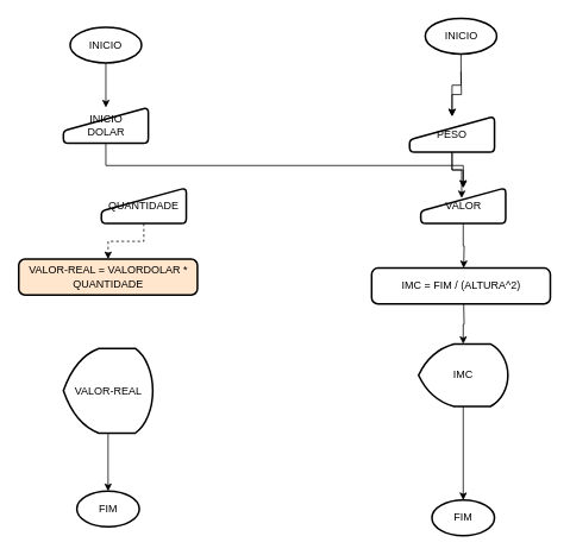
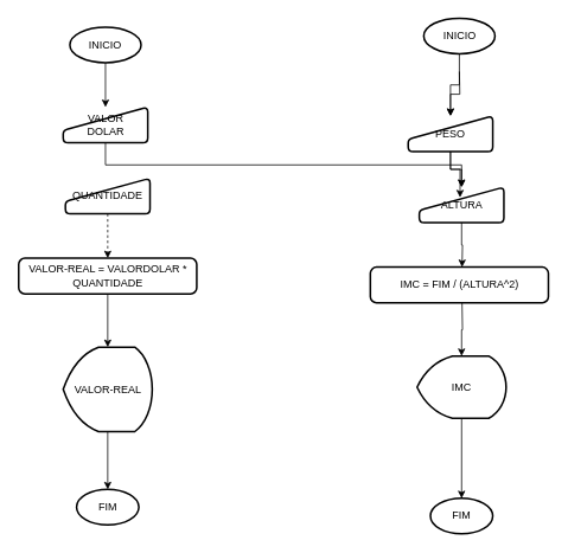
  <mxCell id="0" />
  <mxCell id="1" parent="0" />
  <mxCell id="2" value="FIM" style="strokeWidth=2;html=1;shape=mxgraph.flowchart.start_1;whiteSpace=wrap;" vertex="1" parent="1"><mxGeometry x="85.5" y="550" width="70" height="40" as="geometry" /></mxCell>
  <mxCell id="3" style="edgeStyle=orthogonalEdgeStyle;rounded=0;orthogonalLoop=1;jettySize=auto;html=1;exitX=0.5;exitY=1;exitDx=0;exitDy=0;exitPerimeter=0;entryX=0.5;entryY=0;entryDx=0;entryDy=0;" edge="1" parent="1" source="4" target="5"><mxGeometry relative="1" as="geometry" /></mxCell>
  <mxCell id="4" value="INICIO" style="strokeWidth=2;html=1;shape=mxgraph.flowchart.start_1;whiteSpace=wrap;" vertex="1" parent="1"><mxGeometry x="78" y="30" width="80" height="40" as="geometry" /></mxCell>
- <mxCell id="5" value="INICIO&lt;div&gt;DOLAR&lt;/div&gt;" style="html=1;strokeWidth=2;shape=manualInput;whiteSpace=wrap;rounded=1;size=26;arcSize=11;" vertex="1" parent="1"><mxGeometry x="70.5" y="120" width="95" height="40" as="geometry" /></mxCell>
+ <mxCell id="5" value="VALOR&lt;div&gt;DOLAR&lt;/div&gt;" style="html=1;strokeWidth=2;shape=manualInput;whiteSpace=wrap;rounded=1;size=26;arcSize=11;" vertex="1" parent="1"><mxGeometry x="70.5" y="120" width="95" height="40" as="geometry" /></mxCell>
  <mxCell id="6" style="edgeStyle=orthogonalEdgeStyle;rounded=0;orthogonalLoop=1;jettySize=auto;html=1;exitX=0.5;exitY=1;exitDx=0;exitDy=0;entryX=0.5;entryY=0;entryDx=0;entryDy=0;dashed=1;" edge="1" parent="1" source="7" target="8"><mxGeometry relative="1" as="geometry" /></mxCell>
- <mxCell id="7" value="QUANTIDADE" style="html=1;strokeWidth=2;shape=manualInput;whiteSpace=wrap;rounded=1;size=26;arcSize=11;" vertex="1" parent="1"><mxGeometry x="113" y="210" width="95" height="40" as="geometry" /></mxCell>
- <mxCell id="8" value="VALOR-REAL = VALORDOLAR * QUANTIDADE" style="rounded=1;whiteSpace=wrap;html=1;absoluteArcSize=1;arcSize=14;strokeWidth=2;fillColor=#ffe6cc;" vertex="1" parent="1"><mxGeometry x="20.5" y="290" width="200" height="40" as="geometry" /></mxCell>
+ <mxCell id="7" value="QUANTIDADE" style="html=1;strokeWidth=2;shape=manualInput;whiteSpace=wrap;rounded=1;size=26;arcSize=11;" vertex="1" parent="1"><mxGeometry x="73" y="200" width="95" height="40" as="geometry" /></mxCell>
+ <mxCell id="8" value="VALOR-REAL = VALORDOLAR * QUANTIDADE" style="rounded=1;whiteSpace=wrap;html=1;absoluteArcSize=1;arcSize=14;strokeWidth=2;" vertex="1" parent="1"><mxGeometry x="20.5" y="290" width="200" height="40" as="geometry" /></mxCell>
  <mxCell id="9" value="VALOR-REAL" style="strokeWidth=2;html=1;shape=mxgraph.flowchart.display;whiteSpace=wrap;" vertex="1" parent="1"><mxGeometry x="70.5" y="390" width="100" height="95" as="geometry" /></mxCell>
  <mxCell id="10" style="edgeStyle=orthogonalEdgeStyle;rounded=0;orthogonalLoop=1;jettySize=auto;html=1;exitX=0.5;exitY=1;exitDx=0;exitDy=0;" edge="1" parent="1" source="5" target="18"><mxGeometry relative="1" as="geometry" /></mxCell>
+ <mxCell id="11" style="edgeStyle=orthogonalEdgeStyle;rounded=0;orthogonalLoop=1;jettySize=auto;html=1;exitX=0.5;exitY=1;exitDx=0;exitDy=0;entryX=0.5;entryY=0;entryDx=0;entryDy=0;entryPerimeter=0;" edge="1" parent="1" source="8" target="9"><mxGeometry relative="1" as="geometry" /></mxCell>
  <mxCell id="12" style="edgeStyle=orthogonalEdgeStyle;rounded=0;orthogonalLoop=1;jettySize=auto;html=1;exitX=0.5;exitY=1;exitDx=0;exitDy=0;exitPerimeter=0;entryX=0.5;entryY=0;entryDx=0;entryDy=0;entryPerimeter=0;" edge="1" parent="1" source="9" target="2"><mxGeometry relative="1" as="geometry" /></mxCell>
  <mxCell id="13" value="FIM" style="strokeWidth=2;html=1;shape=mxgraph.flowchart.start_1;whiteSpace=wrap;" vertex="1" parent="1"><mxGeometry x="483" y="560" width="70" height="40" as="geometry" /></mxCell>
  <mxCell id="14" style="edgeStyle=orthogonalEdgeStyle;rounded=0;orthogonalLoop=1;jettySize=auto;html=1;exitX=0.5;exitY=1;exitDx=0;exitDy=0;exitPerimeter=0;entryX=0.5;entryY=0;entryDx=0;entryDy=0;" edge="1" parent="1" target="16"><mxGeometry relative="1" as="geometry"><mxPoint x="515.5" y="80" as="sourcePoint" /></mxGeometry></mxCell>
  <mxCell id="15" value="" style="edgeStyle=orthogonalEdgeStyle;rounded=0;orthogonalLoop=1;jettySize=auto;html=1;" edge="1" parent="1" source="16" target="18"><mxGeometry relative="1" as="geometry" /></mxCell>
  <mxCell id="16" value="PESO" style="html=1;strokeWidth=2;shape=manualInput;whiteSpace=wrap;rounded=1;size=26;arcSize=11;" vertex="1" parent="1"><mxGeometry x="458" y="130" width="95" height="40" as="geometry" /></mxCell>
  <mxCell id="17" style="edgeStyle=orthogonalEdgeStyle;rounded=0;orthogonalLoop=1;jettySize=auto;html=1;exitX=0.5;exitY=1;exitDx=0;exitDy=0;entryX=0.5;entryY=0;entryDx=0;entryDy=0;" edge="1" parent="1" source="18"><mxGeometry relative="1" as="geometry"><mxPoint x="518.5" y="300" as="targetPoint" /></mxGeometry></mxCell>
- <mxCell id="18" value="VALOR" style="html=1;strokeWidth=2;shape=manualInput;whiteSpace=wrap;rounded=1;size=26;arcSize=11;" vertex="1" parent="1"><mxGeometry x="470.5" y="210" width="95" height="40" as="geometry" /></mxCell>
- <mxCell id="19" value="IMC" style="strokeWidth=2;html=1;shape=mxgraph.flowchart.display;whiteSpace=wrap;" vertex="1" parent="1"><mxGeometry x="468" y="385" width="100" height="70" as="geometry" /></mxCell>
+ <mxCell id="18" value="ALTURA" style="html=1;strokeWidth=2;shape=manualInput;whiteSpace=wrap;rounded=1;size=26;arcSize=11;" vertex="1" parent="1"><mxGeometry x="470.5" y="210" width="95" height="40" as="geometry" /></mxCell>
+ <mxCell id="19" value="IMC" style="strokeWidth=2;html=1;shape=mxgraph.flowchart.display;whiteSpace=wrap;" vertex="1" parent="1"><mxGeometry x="468" y="400" width="100" height="70" as="geometry" /></mxCell>
  <mxCell id="20" style="edgeStyle=orthogonalEdgeStyle;rounded=0;orthogonalLoop=1;jettySize=auto;html=1;exitX=0.5;exitY=1;exitDx=0;exitDy=0;entryX=0.482;entryY=0.289;entryDx=0;entryDy=0;entryPerimeter=0;" edge="1" parent="1" source="16" target="18"><mxGeometry relative="1" as="geometry" /></mxCell>
  <mxCell id="21" style="edgeStyle=orthogonalEdgeStyle;rounded=0;orthogonalLoop=1;jettySize=auto;html=1;exitX=0.5;exitY=1;exitDx=0;exitDy=0;entryX=0.5;entryY=0;entryDx=0;entryDy=0;entryPerimeter=0;" edge="1" parent="1" target="19"><mxGeometry relative="1" as="geometry"><mxPoint x="518.5" y="340" as="sourcePoint" /></mxGeometry></mxCell>
  <mxCell id="22" style="edgeStyle=orthogonalEdgeStyle;rounded=0;orthogonalLoop=1;jettySize=auto;html=1;exitX=0.5;exitY=1;exitDx=0;exitDy=0;exitPerimeter=0;entryX=0.5;entryY=0;entryDx=0;entryDy=0;entryPerimeter=0;" edge="1" parent="1" source="19" target="13"><mxGeometry relative="1" as="geometry" /></mxCell>
  <mxCell id="23" style="edgeStyle=orthogonalEdgeStyle;rounded=0;orthogonalLoop=1;jettySize=auto;html=1;exitX=0.5;exitY=1;exitDx=0;exitDy=0;exitPerimeter=0;entryX=0.5;entryY=0;entryDx=0;entryDy=0;" edge="1" parent="1" source="24" target="16"><mxGeometry relative="1" as="geometry" /></mxCell>
  <mxCell id="24" value="INICIO" style="strokeWidth=2;html=1;shape=mxgraph.flowchart.start_1;whiteSpace=wrap;" vertex="1" parent="1"><mxGeometry x="475.5" y="20" width="80" height="40" as="geometry" /></mxCell>
  <mxCell id="25" value="IMC = FIM / (ALTURA^2)" style="rounded=1;whiteSpace=wrap;html=1;absoluteArcSize=1;arcSize=14;strokeWidth=2;" vertex="1" parent="1"><mxGeometry x="415.5" y="300" width="200" height="40" as="geometry" /></mxCell>
